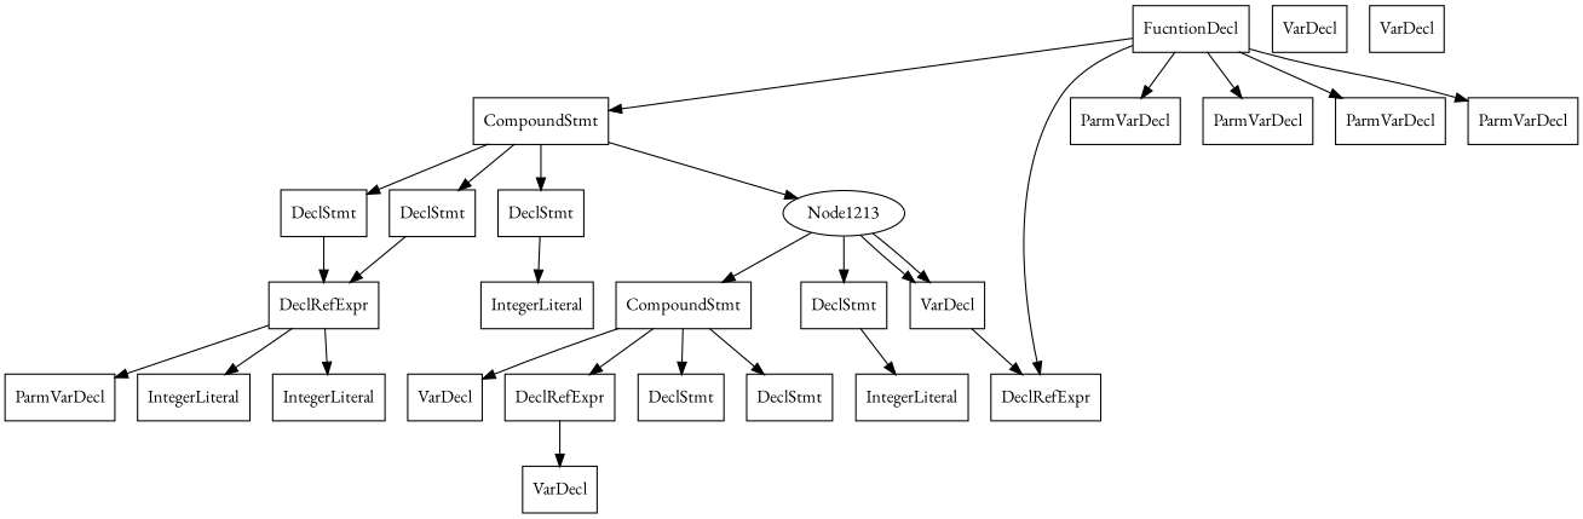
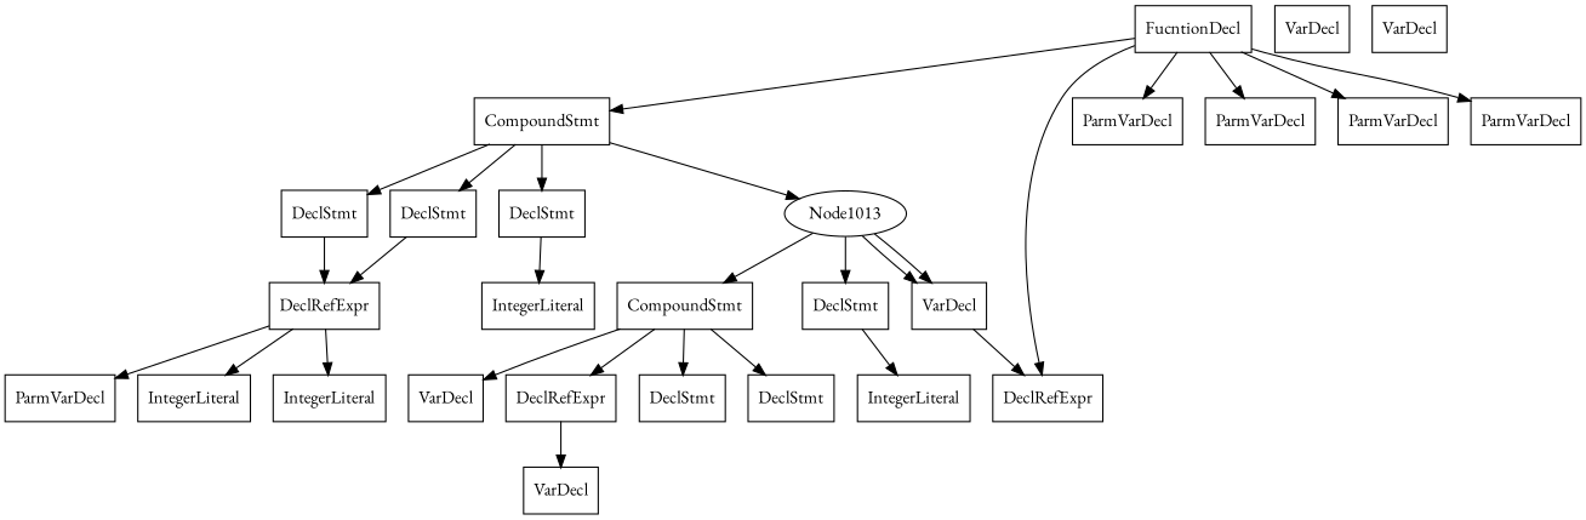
  digraph {
    fontname="EB Garamond"
    node [shape=record fontname="EB Garamond"]
    edge [fontname="EB Garamond"]
    n15 [label=FucntionDecl type=int]
    n2 [label=ParmVarDecl type=int]
    n3 [label=FucntionDecl type=void]
    n4 [label=ParmVarDecl type=long]
    n5 [label=ParmVarDecl type=long]
    n6 [label=ParmVarDecl type=long]
    n27 [label=ParmVarDecl type=int]
    n8 [label=ParmVarDecl type=int]
    n9 [label=CompoundStmt]
    n10 [label=DeclStmt]
    n11 [label=DeclStmt]
    n12 [label=DeclStmt]
-   Node1013 [label=Node1213 shape=""]
+   Node1013 [shape=""]
    n15 [label=DeclRefExpr]
    n15 [label=DeclRefExpr]
    n16 [label=IntegerLiteral value=0]
    n17 [label=DeclStmt]
    n32 [label=DeclRefExpr value="<"]
    n32 [label=DeclRefExpr]
    n20 [label=CompoundStmt]
    n21 [label=IntegerLiteral value=0]
    n22 [label=VarDecl type=int value=VALUE]
    n23 [label=IntegerLiteral value=0]
    n24 [label=VarDecl type=int value=VALUE]
    n30 [label=VarDecl type=long value=VALUE]
    n26 [label=IntegerLiteral value=0]
    n27 [label=DeclRefExpr]
    n28 [label=DeclStmt]
    n29 [label=DeclStmt]
    n30 [label=DeclRefExpr value="+="]
    n35 [label=DeclRefExpr]
    n32 [label=VarDecl type=int value=VALUE]
    n34 [label=DeclRefExpr]
    n34 [label=VarDecl type=long value=VALUE]
    n35 [label=VarDecl type=long value=VALUE]
    n15 -> n2
    n3 -> n4
    n3 -> n5
    n3 -> n6
    n3 -> n27
    n3 -> n8
    n3 -> n9
    n9 -> n10
    n9 -> n11
    n9 -> n12
    n9 -> Node1013
    n10 -> n15
    n11 -> n15
    n12 -> n16
    Node1013 -> n17
    Node1013 -> n32
    Node1013 -> n32
    Node1013 -> n20
    n15 -> n21
    n15 -> n23
    n17 -> n26
    n32 -> n27
    n20 -> n28
    n20 -> n29
    n20 -> n30
    n20 -> n35
    n30 -> n34
  }
